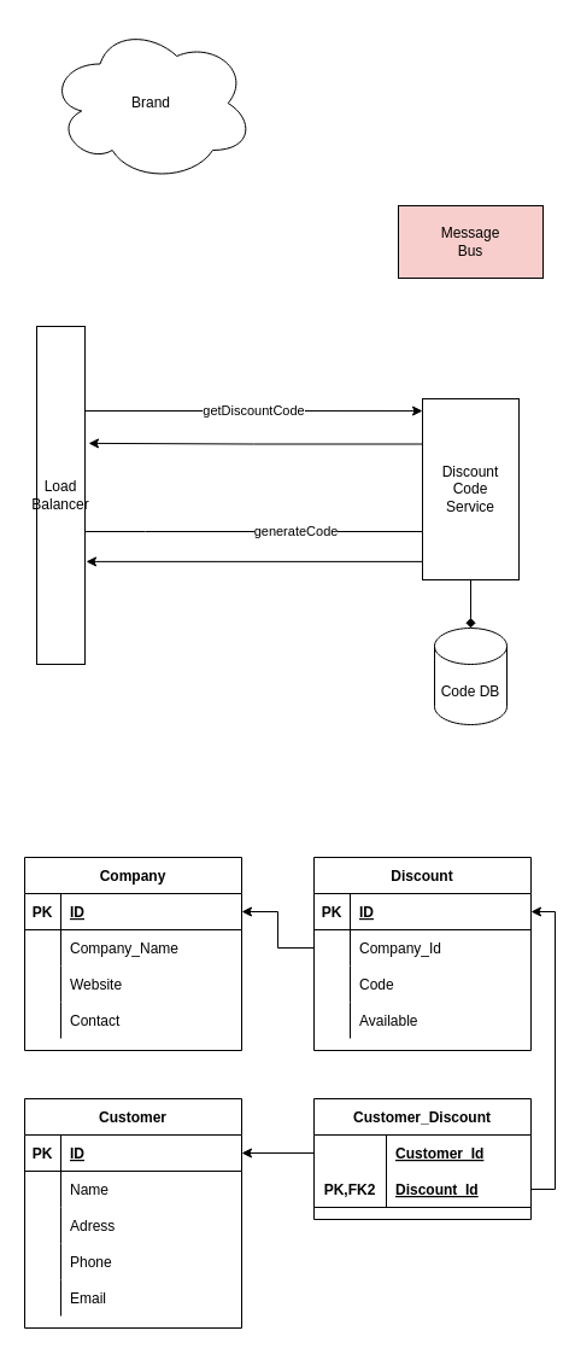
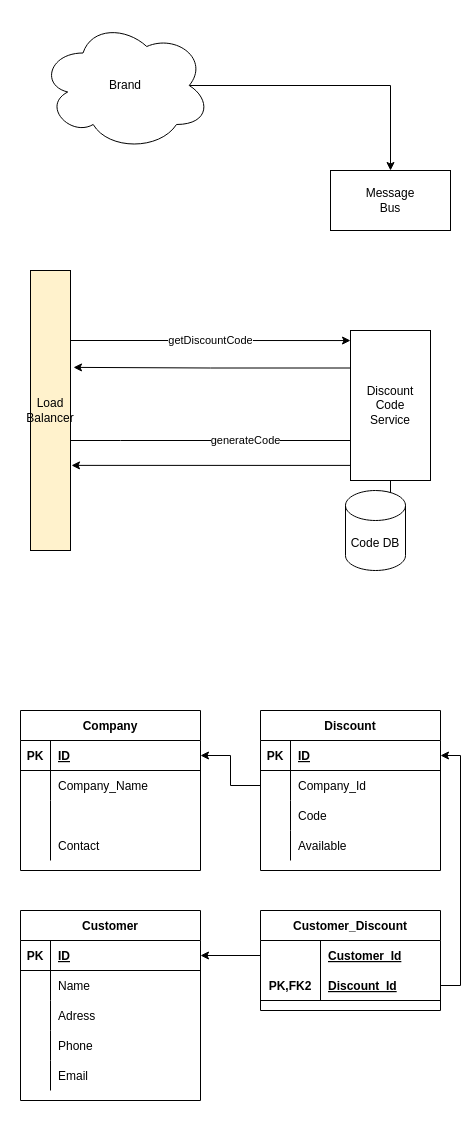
  <mxCell id="0" />
  <mxCell id="1" parent="0" />
  <mxCell id="2" value="generateCode" style="edgeStyle=orthogonalEdgeStyle;rounded=0;orthogonalLoop=1;jettySize=auto;html=1;entryX=0.125;entryY=0.333;entryDx=0;entryDy=0;entryPerimeter=0;" edge="1" parent="1" source="4" target="8"><mxGeometry relative="1" as="geometry"><mxPoint x="140" y="410" as="targetPoint" /><Array as="points"><mxPoint x="120" y="440" /><mxPoint x="120" y="440" /></Array></mxGeometry></mxCell>
  <mxCell id="3" value="getDiscountCode" style="edgeStyle=orthogonalEdgeStyle;rounded=0;orthogonalLoop=1;jettySize=auto;html=1;exitX=1;exitY=0.25;exitDx=0;exitDy=0;entryX=0;entryY=0.067;entryDx=0;entryDy=0;entryPerimeter=0;" edge="1" parent="1" source="4" target="8"><mxGeometry relative="1" as="geometry" /></mxCell>
- <mxCell id="4" value="Load Balancer" style="rounded=0;whiteSpace=wrap;html=1;" vertex="1" parent="1"><mxGeometry x="30" y="270" width="40" height="280" as="geometry" /></mxCell>
+ <mxCell id="4" value="Load Balancer" style="rounded=0;whiteSpace=wrap;html=1;fillColor=#fff2cc;" vertex="1" parent="1"><mxGeometry x="30" y="270" width="40" height="280" as="geometry" /></mxCell>
  <mxCell id="5" style="edgeStyle=orthogonalEdgeStyle;rounded=0;orthogonalLoop=1;jettySize=auto;html=1;exitX=0.5;exitY=1;exitDx=0;exitDy=0;endArrow=diamond;" edge="1" parent="1" source="8" target="9"><mxGeometry relative="1" as="geometry" /></mxCell>
  <mxCell id="6" value="" style="edgeStyle=orthogonalEdgeStyle;rounded=0;orthogonalLoop=1;jettySize=auto;html=1;exitX=0;exitY=0.75;exitDx=0;exitDy=0;entryX=1.025;entryY=0.696;entryDx=0;entryDy=0;entryPerimeter=0;" edge="1" parent="1" source="8" target="4"><mxGeometry relative="1" as="geometry"><Array as="points"><mxPoint x="350" y="465" /></Array></mxGeometry></mxCell>
  <mxCell id="7" value="" style="edgeStyle=orthogonalEdgeStyle;rounded=0;orthogonalLoop=1;jettySize=auto;html=1;exitX=0;exitY=0.25;exitDx=0;exitDy=0;entryX=1.075;entryY=0.346;entryDx=0;entryDy=0;entryPerimeter=0;" edge="1" parent="1" source="8" target="4"><mxGeometry relative="1" as="geometry" /></mxCell>
  <mxCell id="8" value="&lt;div&gt;Discount&lt;/div&gt;&lt;div&gt;Code&lt;/div&gt;&lt;div&gt;Service&lt;/div&gt;" style="rounded=0;whiteSpace=wrap;html=1;" vertex="1" parent="1"><mxGeometry x="350" y="330" width="80" height="150" as="geometry" /></mxCell>
- <mxCell id="9" value="Code DB" style="shape=cylinder3;whiteSpace=wrap;html=1;boundedLbl=1;backgroundOutline=1;size=15;" vertex="1" parent="1"><mxGeometry x="360" y="520" width="60" height="80" as="geometry" /></mxCell>
- <mxCell id="10" value="&lt;div&gt;Message&lt;/div&gt;&lt;div&gt;Bus&lt;/div&gt;" style="rounded=0;whiteSpace=wrap;html=1;fillColor=#f8cecc;" vertex="1" parent="1"><mxGeometry x="330" y="170" width="120" height="60" as="geometry" /></mxCell>
+ <mxCell id="9" value="Code DB" style="shape=cylinder3;whiteSpace=wrap;html=1;boundedLbl=1;backgroundOutline=1;size=15;" vertex="1" parent="1"><mxGeometry x="345" y="490" width="60" height="80" as="geometry" /></mxCell>
+ <mxCell id="10" value="&lt;div&gt;Message&lt;/div&gt;&lt;div&gt;Bus&lt;/div&gt;" style="rounded=0;whiteSpace=wrap;html=1;" vertex="1" parent="1"><mxGeometry x="330" y="170" width="120" height="60" as="geometry" /></mxCell>
  <mxCell id="11" value="Company" style="shape=table;startSize=30;container=1;collapsible=1;childLayout=tableLayout;fixedRows=1;rowLines=0;fontStyle=1;align=center;resizeLast=1;" vertex="1" parent="1"><mxGeometry x="20" y="710" width="180" height="160" as="geometry" /></mxCell>
  <mxCell id="12" value="" style="shape=partialRectangle;collapsible=0;dropTarget=0;pointerEvents=0;fillColor=none;top=0;left=0;bottom=1;right=0;points=[[0,0.5],[1,0.5]];portConstraint=eastwest;" vertex="1" parent="11"><mxGeometry y="30" width="180" height="30" as="geometry" /></mxCell>
  <mxCell id="13" value="PK" style="shape=partialRectangle;connectable=0;fillColor=none;top=0;left=0;bottom=0;right=0;fontStyle=1;overflow=hidden;" vertex="1" parent="12"><mxGeometry width="30" height="30" as="geometry" /></mxCell>
  <mxCell id="14" value="ID" style="shape=partialRectangle;connectable=0;fillColor=none;top=0;left=0;bottom=0;right=0;align=left;spacingLeft=6;fontStyle=5;overflow=hidden;" vertex="1" parent="12"><mxGeometry x="30" width="150" height="30" as="geometry" /></mxCell>
  <mxCell id="15" value="" style="shape=partialRectangle;collapsible=0;dropTarget=0;pointerEvents=0;fillColor=none;top=0;left=0;bottom=0;right=0;points=[[0,0.5],[1,0.5]];portConstraint=eastwest;" vertex="1" parent="11"><mxGeometry y="60" width="180" height="30" as="geometry" /></mxCell>
  <mxCell id="16" value="" style="shape=partialRectangle;connectable=0;fillColor=none;top=0;left=0;bottom=0;right=0;editable=1;overflow=hidden;" vertex="1" parent="15"><mxGeometry width="30" height="30" as="geometry" /></mxCell>
  <mxCell id="17" value="Company_Name" style="shape=partialRectangle;connectable=0;fillColor=none;top=0;left=0;bottom=0;right=0;align=left;spacingLeft=6;overflow=hidden;" vertex="1" parent="15"><mxGeometry x="30" width="150" height="30" as="geometry" /></mxCell>
  <mxCell id="18" value="" style="shape=partialRectangle;collapsible=0;dropTarget=0;pointerEvents=0;fillColor=none;top=0;left=0;bottom=0;right=0;points=[[0,0.5],[1,0.5]];portConstraint=eastwest;" vertex="1" parent="11"><mxGeometry y="90" width="180" height="30" as="geometry" /></mxCell>
  <mxCell id="19" value="" style="shape=partialRectangle;connectable=0;fillColor=none;top=0;left=0;bottom=0;right=0;editable=1;overflow=hidden;" vertex="1" parent="18"><mxGeometry width="30" height="30" as="geometry" /></mxCell>
- <mxCell id="20" value="Website" style="shape=partialRectangle;connectable=0;fillColor=none;top=0;left=0;bottom=0;right=0;align=left;spacingLeft=6;overflow=hidden;" vertex="1" parent="18"><mxGeometry x="30" width="150" height="30" as="geometry" /></mxCell>
  <mxCell id="21" value="" style="shape=partialRectangle;collapsible=0;dropTarget=0;pointerEvents=0;fillColor=none;top=0;left=0;bottom=0;right=0;points=[[0,0.5],[1,0.5]];portConstraint=eastwest;" vertex="1" parent="11"><mxGeometry y="120" width="180" height="30" as="geometry" /></mxCell>
  <mxCell id="22" value="" style="shape=partialRectangle;connectable=0;fillColor=none;top=0;left=0;bottom=0;right=0;editable=1;overflow=hidden;" vertex="1" parent="21"><mxGeometry width="30" height="30" as="geometry" /></mxCell>
  <mxCell id="23" value="Contact" style="shape=partialRectangle;connectable=0;fillColor=none;top=0;left=0;bottom=0;right=0;align=left;spacingLeft=6;overflow=hidden;" vertex="1" parent="21"><mxGeometry x="30" width="150" height="30" as="geometry" /></mxCell>
  <mxCell id="24" value="Discount" style="shape=table;startSize=30;container=1;collapsible=1;childLayout=tableLayout;fixedRows=1;rowLines=0;fontStyle=1;align=center;resizeLast=1;" vertex="1" parent="1"><mxGeometry x="260" y="710" width="180" height="160" as="geometry" /></mxCell>
  <mxCell id="25" value="" style="shape=partialRectangle;collapsible=0;dropTarget=0;pointerEvents=0;fillColor=none;top=0;left=0;bottom=1;right=0;points=[[0,0.5],[1,0.5]];portConstraint=eastwest;" vertex="1" parent="24"><mxGeometry y="30" width="180" height="30" as="geometry" /></mxCell>
  <mxCell id="26" value="PK" style="shape=partialRectangle;connectable=0;fillColor=none;top=0;left=0;bottom=0;right=0;fontStyle=1;overflow=hidden;" vertex="1" parent="25"><mxGeometry width="30" height="30" as="geometry" /></mxCell>
  <mxCell id="27" value="ID" style="shape=partialRectangle;connectable=0;fillColor=none;top=0;left=0;bottom=0;right=0;align=left;spacingLeft=6;fontStyle=5;overflow=hidden;" vertex="1" parent="25"><mxGeometry x="30" width="150" height="30" as="geometry" /></mxCell>
  <mxCell id="28" value="" style="shape=partialRectangle;collapsible=0;dropTarget=0;pointerEvents=0;fillColor=none;top=0;left=0;bottom=0;right=0;points=[[0,0.5],[1,0.5]];portConstraint=eastwest;" vertex="1" parent="24"><mxGeometry y="60" width="180" height="30" as="geometry" /></mxCell>
  <mxCell id="29" value="" style="shape=partialRectangle;connectable=0;fillColor=none;top=0;left=0;bottom=0;right=0;editable=1;overflow=hidden;" vertex="1" parent="28"><mxGeometry width="30" height="30" as="geometry" /></mxCell>
  <mxCell id="30" value="Company_Id" style="shape=partialRectangle;connectable=0;fillColor=none;top=0;left=0;bottom=0;right=0;align=left;spacingLeft=6;overflow=hidden;" vertex="1" parent="28"><mxGeometry x="30" width="150" height="30" as="geometry" /></mxCell>
  <mxCell id="31" value="" style="shape=partialRectangle;collapsible=0;dropTarget=0;pointerEvents=0;fillColor=none;top=0;left=0;bottom=0;right=0;points=[[0,0.5],[1,0.5]];portConstraint=eastwest;" vertex="1" parent="24"><mxGeometry y="90" width="180" height="30" as="geometry" /></mxCell>
  <mxCell id="32" value="" style="shape=partialRectangle;connectable=0;fillColor=none;top=0;left=0;bottom=0;right=0;editable=1;overflow=hidden;" vertex="1" parent="31"><mxGeometry width="30" height="30" as="geometry" /></mxCell>
  <mxCell id="33" value="Code" style="shape=partialRectangle;connectable=0;fillColor=none;top=0;left=0;bottom=0;right=0;align=left;spacingLeft=6;overflow=hidden;" vertex="1" parent="31"><mxGeometry x="30" width="150" height="30" as="geometry" /></mxCell>
  <mxCell id="34" value="" style="shape=partialRectangle;collapsible=0;dropTarget=0;pointerEvents=0;fillColor=none;top=0;left=0;bottom=0;right=0;points=[[0,0.5],[1,0.5]];portConstraint=eastwest;" vertex="1" parent="24"><mxGeometry y="120" width="180" height="30" as="geometry" /></mxCell>
  <mxCell id="35" value="" style="shape=partialRectangle;connectable=0;fillColor=none;top=0;left=0;bottom=0;right=0;editable=1;overflow=hidden;" vertex="1" parent="34"><mxGeometry width="30" height="30" as="geometry" /></mxCell>
  <mxCell id="36" value="Available" style="shape=partialRectangle;connectable=0;fillColor=none;top=0;left=0;bottom=0;right=0;align=left;spacingLeft=6;overflow=hidden;" vertex="1" parent="34"><mxGeometry x="30" width="150" height="30" as="geometry" /></mxCell>
  <mxCell id="37" style="edgeStyle=orthogonalEdgeStyle;rounded=0;orthogonalLoop=1;jettySize=auto;html=1;entryX=1;entryY=0.5;entryDx=0;entryDy=0;" edge="1" parent="1" source="28" target="12"><mxGeometry relative="1" as="geometry" /></mxCell>
  <mxCell id="38" value="Customer" style="shape=table;startSize=30;container=1;collapsible=1;childLayout=tableLayout;fixedRows=1;rowLines=0;fontStyle=1;align=center;resizeLast=1;" vertex="1" parent="1"><mxGeometry x="20" y="910" width="180" height="190" as="geometry" /></mxCell>
  <mxCell id="39" value="" style="shape=partialRectangle;collapsible=0;dropTarget=0;pointerEvents=0;fillColor=none;top=0;left=0;bottom=1;right=0;points=[[0,0.5],[1,0.5]];portConstraint=eastwest;" vertex="1" parent="38"><mxGeometry y="30" width="180" height="30" as="geometry" /></mxCell>
  <mxCell id="40" value="PK" style="shape=partialRectangle;connectable=0;fillColor=none;top=0;left=0;bottom=0;right=0;fontStyle=1;overflow=hidden;" vertex="1" parent="39"><mxGeometry width="30" height="30" as="geometry" /></mxCell>
  <mxCell id="41" value="ID" style="shape=partialRectangle;connectable=0;fillColor=none;top=0;left=0;bottom=0;right=0;align=left;spacingLeft=6;fontStyle=5;overflow=hidden;" vertex="1" parent="39"><mxGeometry x="30" width="150" height="30" as="geometry" /></mxCell>
  <mxCell id="42" value="" style="shape=partialRectangle;collapsible=0;dropTarget=0;pointerEvents=0;fillColor=none;top=0;left=0;bottom=0;right=0;points=[[0,0.5],[1,0.5]];portConstraint=eastwest;" vertex="1" parent="38"><mxGeometry y="60" width="180" height="30" as="geometry" /></mxCell>
  <mxCell id="43" value="" style="shape=partialRectangle;connectable=0;fillColor=none;top=0;left=0;bottom=0;right=0;editable=1;overflow=hidden;" vertex="1" parent="42"><mxGeometry width="30" height="30" as="geometry" /></mxCell>
  <mxCell id="44" value="Name" style="shape=partialRectangle;connectable=0;fillColor=none;top=0;left=0;bottom=0;right=0;align=left;spacingLeft=6;overflow=hidden;" vertex="1" parent="42"><mxGeometry x="30" width="150" height="30" as="geometry" /></mxCell>
  <mxCell id="45" value="" style="shape=partialRectangle;collapsible=0;dropTarget=0;pointerEvents=0;fillColor=none;top=0;left=0;bottom=0;right=0;points=[[0,0.5],[1,0.5]];portConstraint=eastwest;" vertex="1" parent="38"><mxGeometry y="90" width="180" height="30" as="geometry" /></mxCell>
  <mxCell id="46" value="" style="shape=partialRectangle;connectable=0;fillColor=none;top=0;left=0;bottom=0;right=0;editable=1;overflow=hidden;" vertex="1" parent="45"><mxGeometry width="30" height="30" as="geometry" /></mxCell>
  <mxCell id="47" value="Adress" style="shape=partialRectangle;connectable=0;fillColor=none;top=0;left=0;bottom=0;right=0;align=left;spacingLeft=6;overflow=hidden;" vertex="1" parent="45"><mxGeometry x="30" width="150" height="30" as="geometry" /></mxCell>
  <mxCell id="48" value="" style="shape=partialRectangle;collapsible=0;dropTarget=0;pointerEvents=0;fillColor=none;top=0;left=0;bottom=0;right=0;points=[[0,0.5],[1,0.5]];portConstraint=eastwest;" vertex="1" parent="38"><mxGeometry y="120" width="180" height="30" as="geometry" /></mxCell>
  <mxCell id="49" value="" style="shape=partialRectangle;connectable=0;fillColor=none;top=0;left=0;bottom=0;right=0;editable=1;overflow=hidden;" vertex="1" parent="48"><mxGeometry width="30" height="30" as="geometry" /></mxCell>
  <mxCell id="50" value="Phone" style="shape=partialRectangle;connectable=0;fillColor=none;top=0;left=0;bottom=0;right=0;align=left;spacingLeft=6;overflow=hidden;" vertex="1" parent="48"><mxGeometry x="30" width="150" height="30" as="geometry" /></mxCell>
  <mxCell id="51" value="" style="shape=partialRectangle;collapsible=0;dropTarget=0;pointerEvents=0;fillColor=none;top=0;left=0;bottom=0;right=0;points=[[0,0.5],[1,0.5]];portConstraint=eastwest;" vertex="1" parent="38"><mxGeometry y="150" width="180" height="30" as="geometry" /></mxCell>
  <mxCell id="52" value="" style="shape=partialRectangle;connectable=0;fillColor=none;top=0;left=0;bottom=0;right=0;editable=1;overflow=hidden;" vertex="1" parent="51"><mxGeometry width="30" height="30" as="geometry" /></mxCell>
  <mxCell id="53" value="Email" style="shape=partialRectangle;connectable=0;fillColor=none;top=0;left=0;bottom=0;right=0;align=left;spacingLeft=6;overflow=hidden;" vertex="1" parent="51"><mxGeometry x="30" width="150" height="30" as="geometry" /></mxCell>
  <mxCell id="54" value="Customer_Discount" style="shape=table;startSize=30;container=1;collapsible=1;childLayout=tableLayout;fixedRows=1;rowLines=0;fontStyle=1;align=center;resizeLast=1;" vertex="1" parent="1"><mxGeometry x="260" y="910" width="180" height="100" as="geometry" /></mxCell>
  <mxCell id="55" value="" style="shape=partialRectangle;collapsible=0;dropTarget=0;pointerEvents=0;fillColor=none;top=0;left=0;bottom=0;right=0;points=[[0,0.5],[1,0.5]];portConstraint=eastwest;" vertex="1" parent="54"><mxGeometry y="30" width="180" height="30" as="geometry" /></mxCell>
  <mxCell id="56" value="Customer_Id" style="shape=partialRectangle;connectable=0;fillColor=none;top=0;left=0;bottom=0;right=0;align=left;spacingLeft=6;fontStyle=5;overflow=hidden;" vertex="1" parent="55"><mxGeometry x="60" width="120" height="30" as="geometry" /></mxCell>
  <mxCell id="57" value="" style="shape=partialRectangle;collapsible=0;dropTarget=0;pointerEvents=0;fillColor=none;top=0;left=0;bottom=1;right=0;points=[[0,0.5],[1,0.5]];portConstraint=eastwest;" vertex="1" parent="54"><mxGeometry y="60" width="180" height="30" as="geometry" /></mxCell>
  <mxCell id="58" value="PK,FK2" style="shape=partialRectangle;connectable=0;fillColor=none;top=0;left=0;bottom=0;right=0;fontStyle=1;overflow=hidden;" vertex="1" parent="57"><mxGeometry width="60" height="30" as="geometry" /></mxCell>
  <mxCell id="59" value="Discount_Id" style="shape=partialRectangle;connectable=0;fillColor=none;top=0;left=0;bottom=0;right=0;align=left;spacingLeft=6;fontStyle=5;overflow=hidden;" vertex="1" parent="57"><mxGeometry x="60" width="120" height="30" as="geometry" /></mxCell>
  <mxCell id="60" style="edgeStyle=orthogonalEdgeStyle;rounded=0;orthogonalLoop=1;jettySize=auto;html=1;exitX=0;exitY=0.5;exitDx=0;exitDy=0;entryX=1;entryY=0.5;entryDx=0;entryDy=0;" edge="1" parent="1" source="55" target="39"><mxGeometry relative="1" as="geometry" /></mxCell>
  <mxCell id="61" style="edgeStyle=orthogonalEdgeStyle;rounded=0;orthogonalLoop=1;jettySize=auto;html=1;exitX=1;exitY=0.5;exitDx=0;exitDy=0;entryX=1;entryY=0.5;entryDx=0;entryDy=0;" edge="1" parent="1" source="57" target="25"><mxGeometry relative="1" as="geometry" /></mxCell>
+ <mxCell id="62" style="edgeStyle=orthogonalEdgeStyle;rounded=0;orthogonalLoop=1;jettySize=auto;html=1;exitX=0.875;exitY=0.5;exitDx=0;exitDy=0;exitPerimeter=0;entryX=0.5;entryY=0;entryDx=0;entryDy=0;" edge="1" parent="1" source="63" target="10"><mxGeometry relative="1" as="geometry" /></mxCell>
  <mxCell id="63" value="Brand" style="ellipse;shape=cloud;whiteSpace=wrap;html=1;" vertex="1" parent="1"><mxGeometry x="40" y="20" width="170" height="130" as="geometry" /></mxCell>
